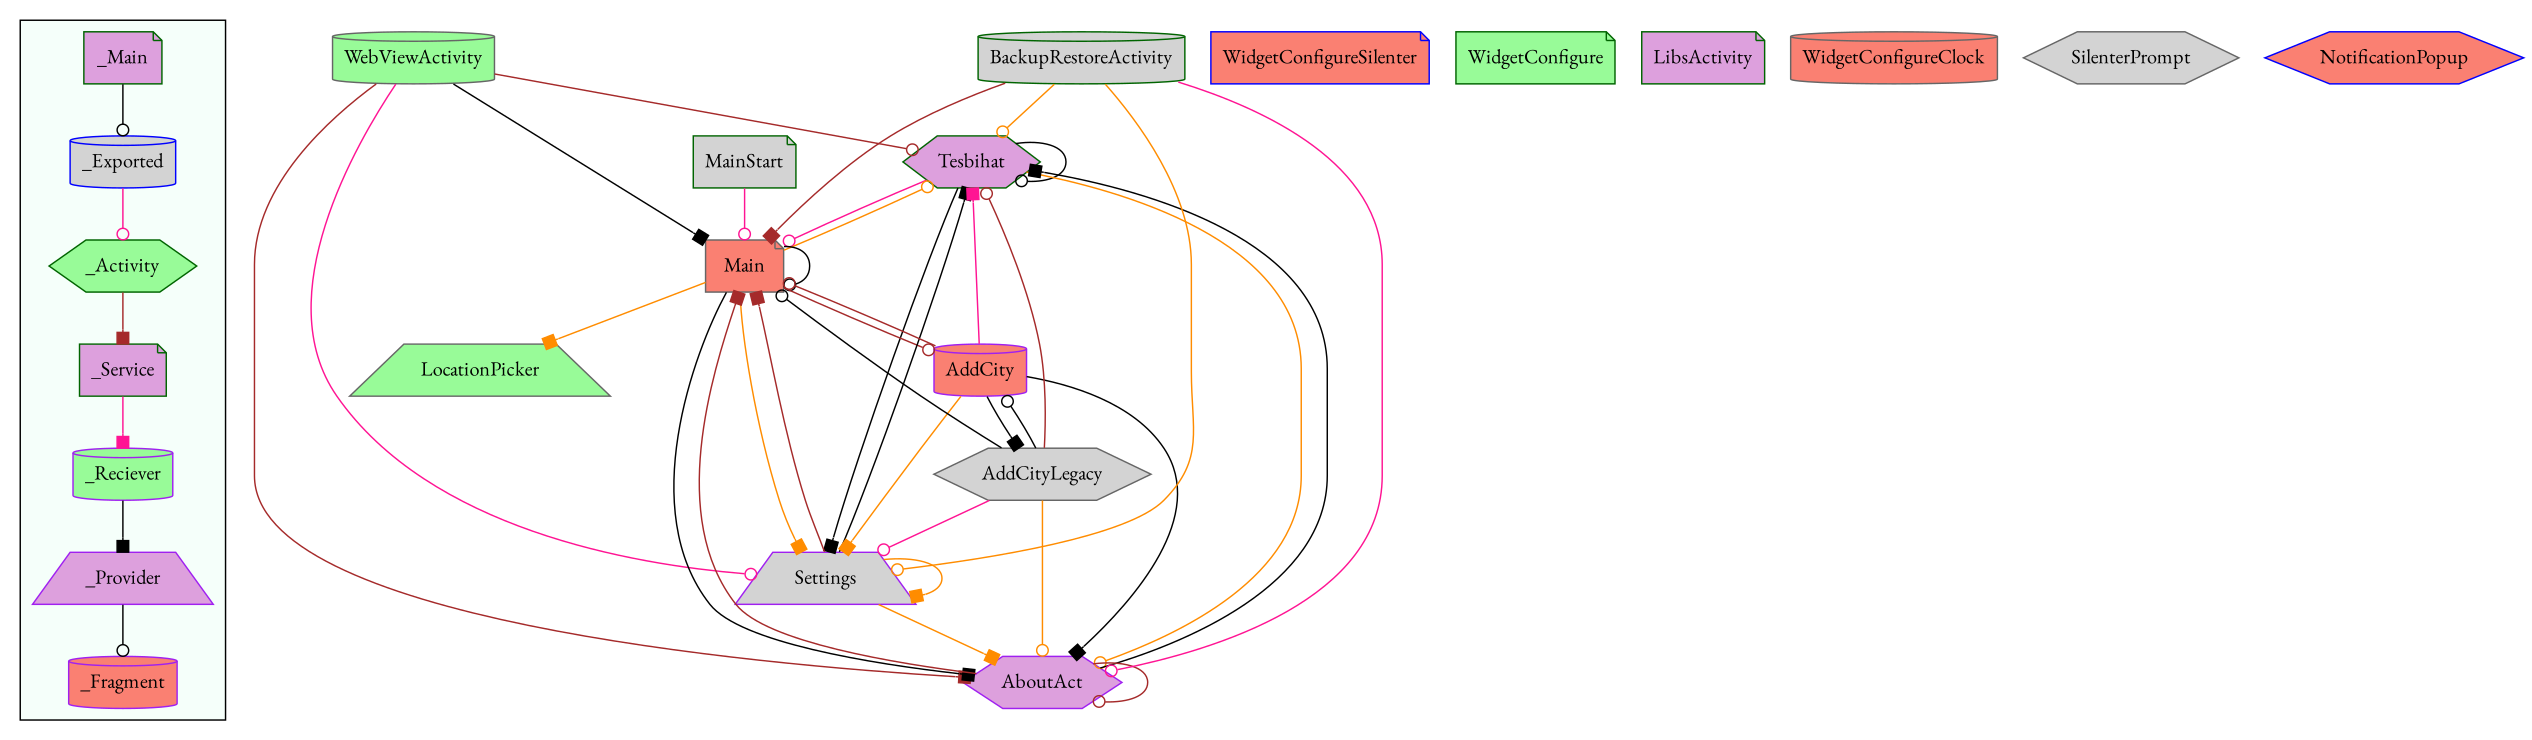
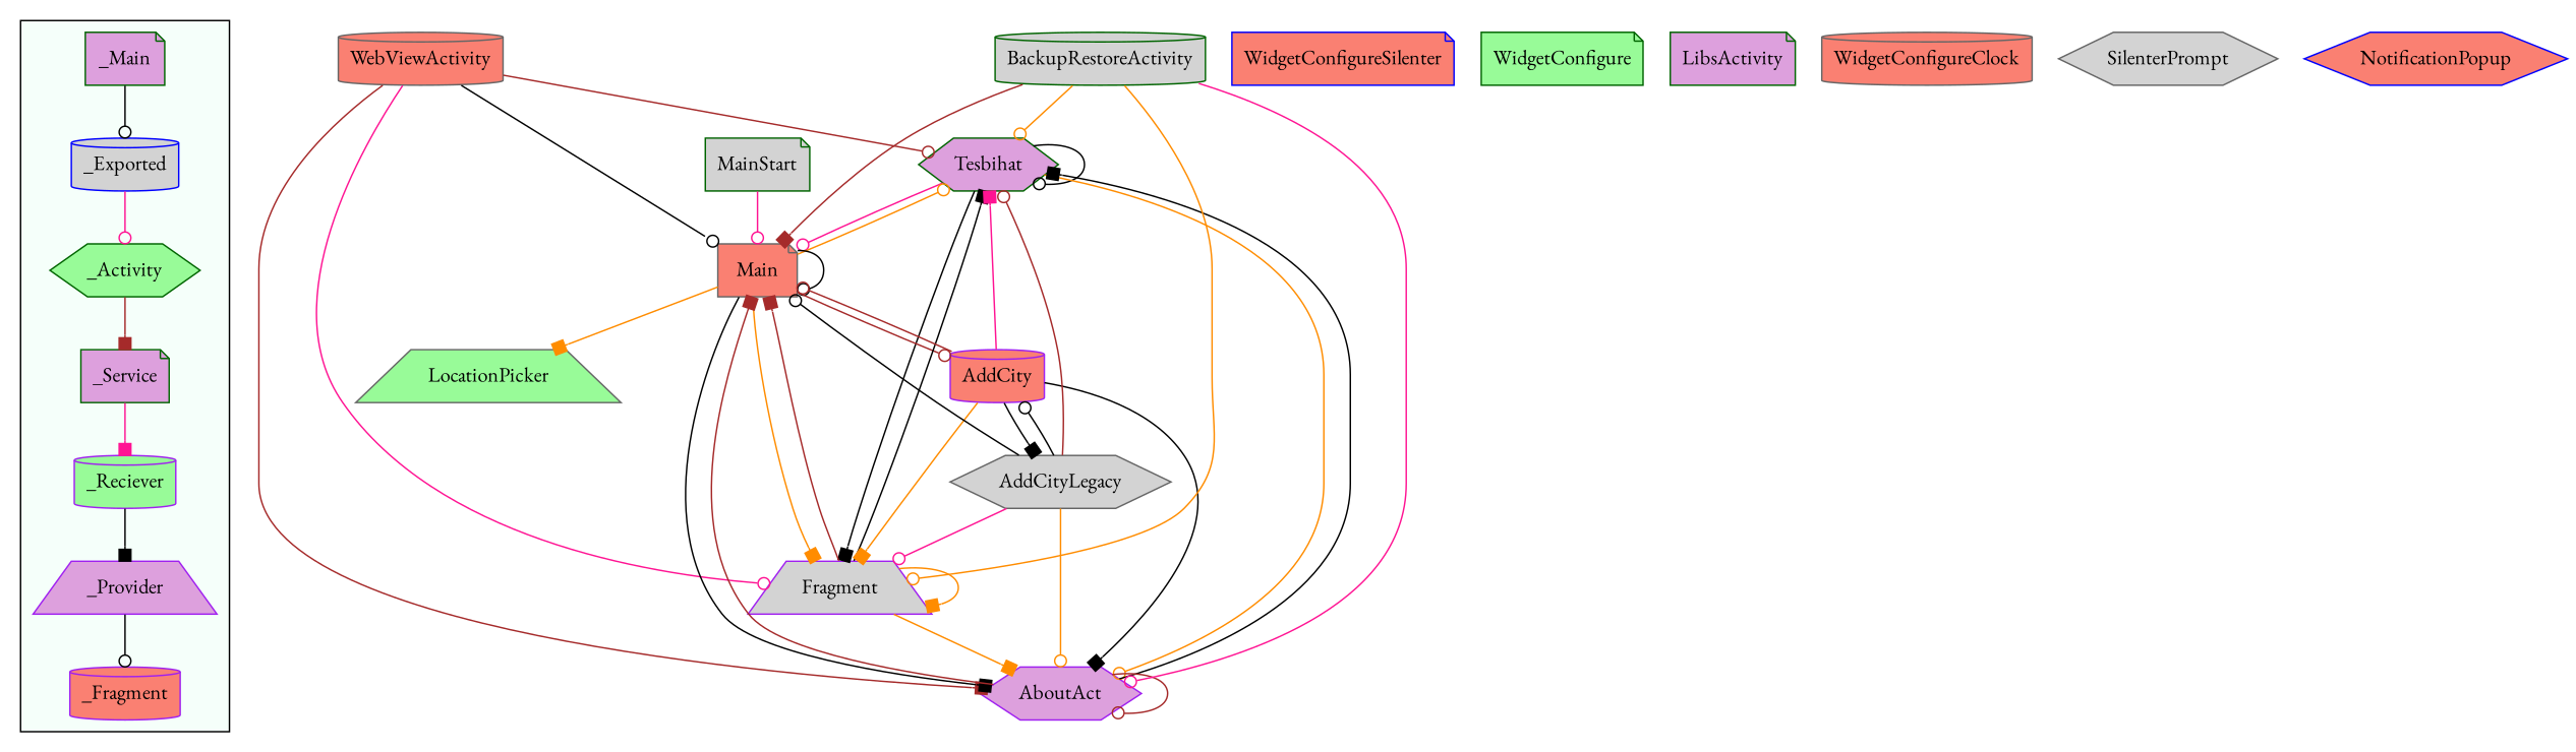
  digraph {
    fontname="EB Garamond"
    node [color=darkgreen fillcolor=plum fontname="EB Garamond" shape=note style=filled]
    edge [arrowhead=odot color=black fontname="EB Garamond"]
    _Activity [fillcolor=palegreen shape=hexagon]
    _Service
    _Reciever [color=purple fillcolor=palegreen shape=cylinder]
    _Provider [color=purple shape=trapezium]
    _Fragment [color=purple fillcolor=salmon shape=cylinder]
    _Main
    _Exported [color=blue fillcolor=lightgrey shape=cylinder]
-   WebViewActivity [color=gray40 fillcolor=palegreen shape=cylinder]
+   WebViewActivity [color=gray40 fillcolor=salmon shape=cylinder]
    Tesbihat [shape=hexagon]
    Main [color=gray40 fillcolor=salmon]
-   Settings [color=purple fillcolor=lightgrey shape=trapezium]
+   Settings [color=purple fillcolor=lightgrey shape=trapezium label=Fragment]
    AboutAct [color=purple shape=hexagon]
    LocationPicker [color=gray40 fillcolor=palegreen shape=trapezium]
    AddCity [color=purple fillcolor=salmon shape=cylinder]
    WidgetConfigureSilenter [color=blue fillcolor=salmon]
    BackupRestoreActivity [fillcolor=lightgrey shape=cylinder]
    WidgetConfigure [fillcolor=palegreen]
    LibsActivity
    MainStart [fillcolor=lightgrey]
    AddCityLegacy [color=gray40 fillcolor=lightgrey shape=hexagon]
    WidgetConfigureClock [color=gray40 fillcolor=salmon shape=cylinder]
    SilenterPrompt [color=gray40 fillcolor=lightgrey shape=hexagon]
    NotificationPopup [color=blue fillcolor=salmon shape=hexagon]
    subgraph cluster_1 {
      bgcolor=mintcream
      _Activity
      _Service
      _Reciever
      _Provider
      _Fragment
      _Main
      _Exported
    }
    _Activity -> _Service [arrowhead=box color=brown]
    _Service -> _Reciever [arrowhead=box color=deeppink]
    _Reciever -> _Provider [arrowhead=box]
    _Provider -> _Fragment
    _Main -> _Exported
    _Exported -> _Activity [color=deeppink]
    WebViewActivity -> Tesbihat [color=brown]
-   WebViewActivity -> Main [arrowhead=box]
+   WebViewActivity -> Main
    WebViewActivity -> Settings [color=deeppink]
    WebViewActivity -> AboutAct [arrowhead=box color=brown]
    Tesbihat -> Tesbihat
    Tesbihat -> Main [color=deeppink]
    Tesbihat -> Settings [arrowhead=box]
    Tesbihat -> AboutAct [color=darkorange]
    Main -> Tesbihat [color=darkorange]
    Main -> Main
    Main -> Settings [arrowhead=box color=darkorange]
    Main -> AboutAct [arrowhead=box]
    Main -> LocationPicker [arrowhead=box color=darkorange]
    Main -> AddCity [color=brown]
    Settings -> Tesbihat [arrowhead=box]
    Settings -> Main [arrowhead=box color=brown]
    Settings -> Settings [arrowhead=box color=darkorange]
    Settings -> AboutAct [arrowhead=box color=darkorange]
    AboutAct -> Tesbihat [arrowhead=box]
    AboutAct -> Main [arrowhead=box color=brown]
    AboutAct -> AboutAct [color=brown]
    AddCity -> Tesbihat [arrowhead=box color=deeppink]
    AddCity -> Main [color=brown]
    AddCity -> Settings [arrowhead=box color=darkorange]
    AddCity -> AboutAct [arrowhead=box]
    AddCity -> AddCityLegacy [arrowhead=box]
    BackupRestoreActivity -> Tesbihat [color=darkorange]
    BackupRestoreActivity -> Main [arrowhead=box color=brown]
    BackupRestoreActivity -> Settings [color=darkorange]
    BackupRestoreActivity -> AboutAct [color=deeppink]
    MainStart -> Main [color=deeppink]
    AddCityLegacy -> Tesbihat [color=brown]
    AddCityLegacy -> Main
    AddCityLegacy -> Settings [color=deeppink]
    AddCityLegacy -> AboutAct [color=darkorange]
    AddCityLegacy -> AddCity
  }
